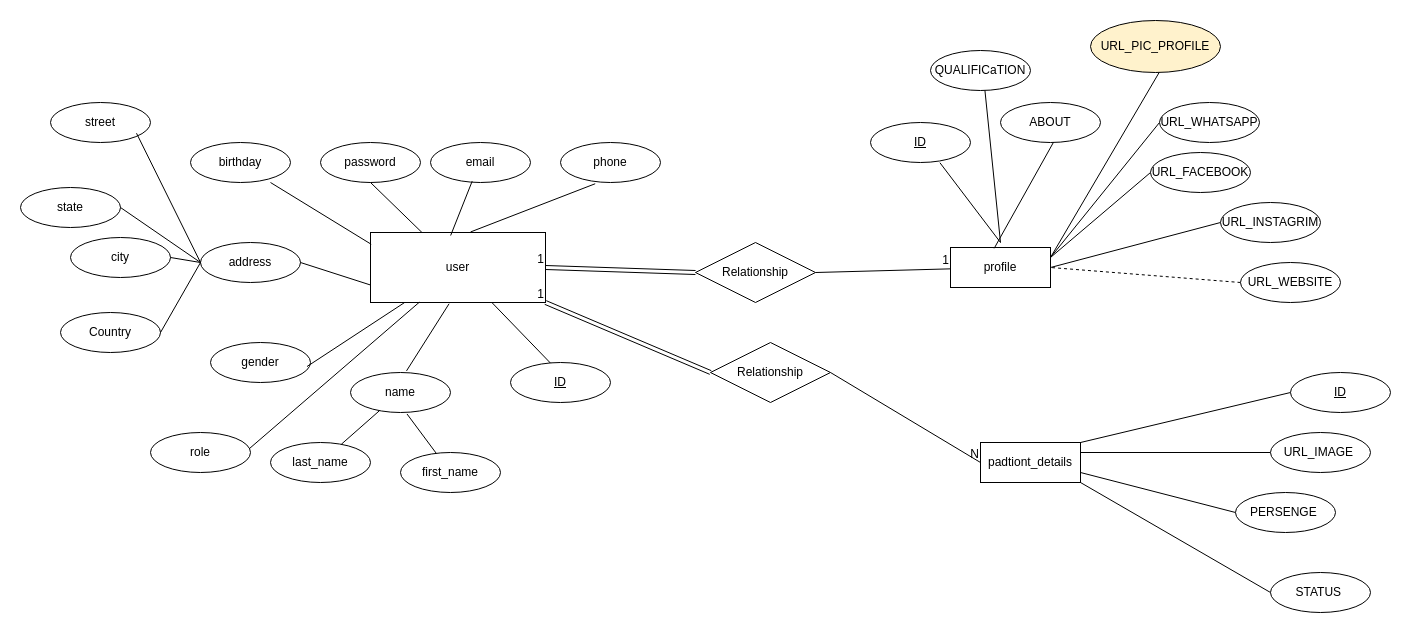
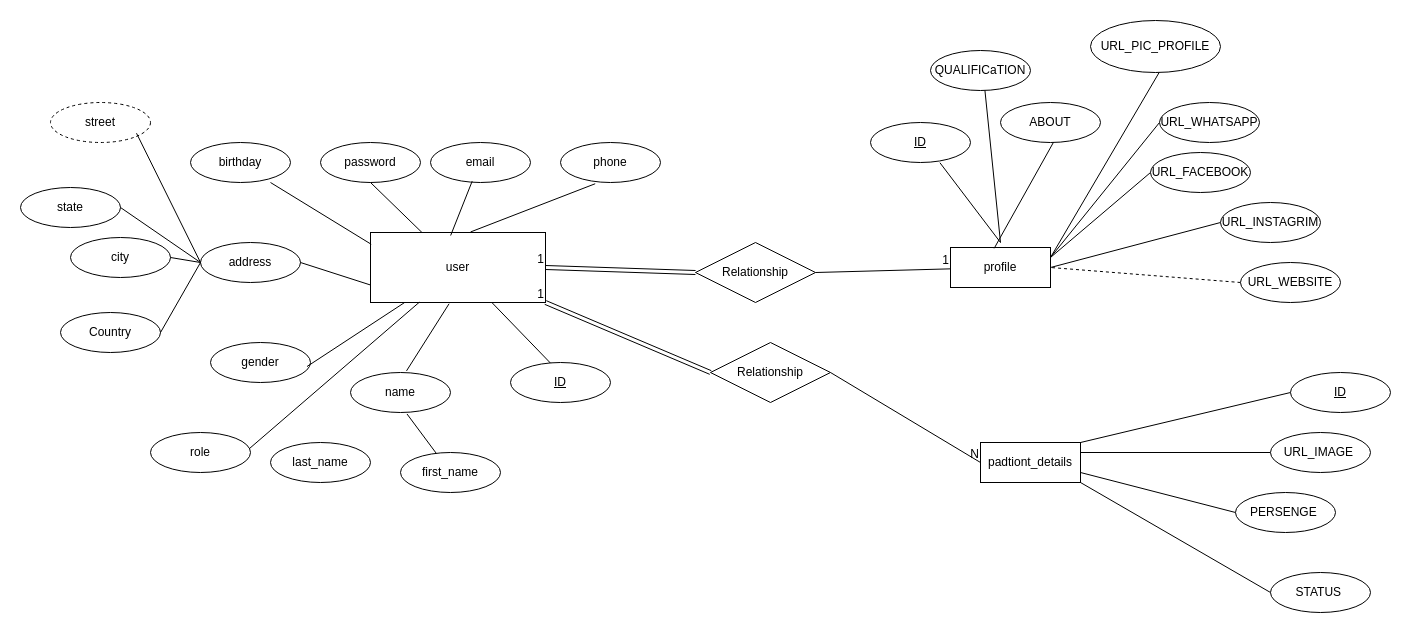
  <mxCell id="0" />
  <mxCell id="1" parent="0" />
  <mxCell id="2" value="user" style="whiteSpace=wrap;html=1;align=center;" parent="1" vertex="1"><mxGeometry x="370" y="232" width="175" height="70" as="geometry" /></mxCell>
  <mxCell id="3" value="profile" style="whiteSpace=wrap;html=1;align=center;" parent="1" vertex="1"><mxGeometry x="950" y="247" width="100" height="40" as="geometry" /></mxCell>
  <mxCell id="4" value="padtiont_details" style="whiteSpace=wrap;html=1;align=center;" parent="1" vertex="1"><mxGeometry x="980" y="442" width="100" height="40" as="geometry" /></mxCell>
  <mxCell id="5" value="ID" style="ellipse;whiteSpace=wrap;html=1;align=center;fontStyle=4;" vertex="1" parent="1"><mxGeometry x="510" y="362" width="100" height="40" as="geometry" /></mxCell>
  <mxCell id="6" value="name" style="ellipse;whiteSpace=wrap;html=1;align=center;" vertex="1" parent="1"><mxGeometry x="350" y="372" width="100" height="40" as="geometry" /></mxCell>
  <mxCell id="7" value="first_name" style="ellipse;whiteSpace=wrap;html=1;align=center;" vertex="1" parent="1"><mxGeometry x="400" y="452" width="100" height="40" as="geometry" /></mxCell>
  <mxCell id="8" value="last_name" style="ellipse;whiteSpace=wrap;html=1;align=center;" vertex="1" parent="1"><mxGeometry y="442" width="100" height="40" as="geometry" x="270" /></mxCell>
  <mxCell id="9" value="gender" style="ellipse;whiteSpace=wrap;html=1;align=center;" vertex="1" parent="1"><mxGeometry x="210" y="342" width="100" height="40" as="geometry" /></mxCell>
  <mxCell id="10" value="phone" style="ellipse;whiteSpace=wrap;html=1;align=center;" vertex="1" parent="1"><mxGeometry x="560" y="142" width="100" height="40" as="geometry" /></mxCell>
  <mxCell id="11" value="birthday" style="ellipse;whiteSpace=wrap;html=1;align=center;" vertex="1" parent="1"><mxGeometry x="190" y="142" width="100" height="40" as="geometry" /></mxCell>
  <mxCell id="12" value="address" style="ellipse;whiteSpace=wrap;html=1;align=center;" vertex="1" parent="1"><mxGeometry x="200" y="242" width="100" height="40" as="geometry" /></mxCell>
  <mxCell id="13" value="Country" style="ellipse;whiteSpace=wrap;html=1;align=center;" vertex="1" parent="1"><mxGeometry x="60" y="312" width="100" height="40" as="geometry" /></mxCell>
  <mxCell id="14" value="city" style="ellipse;whiteSpace=wrap;html=1;align=center;" vertex="1" parent="1"><mxGeometry x="70" y="237" width="100" height="40" as="geometry" /></mxCell>
  <mxCell id="15" value="state" style="ellipse;whiteSpace=wrap;html=1;align=center;" vertex="1" parent="1"><mxGeometry x="20" y="187" width="100" height="40" as="geometry" /></mxCell>
- <mxCell id="16" value="street" style="ellipse;whiteSpace=wrap;html=1;align=center;" vertex="1" parent="1"><mxGeometry x="50" y="102" width="100" height="40" as="geometry" /></mxCell>
+ <mxCell id="16" value="street" style="ellipse;whiteSpace=wrap;html=1;align=center;dashed=1;" vertex="1" parent="1"><mxGeometry x="50" y="102" width="100" height="40" as="geometry" /></mxCell>
  <mxCell id="17" value="email" style="ellipse;whiteSpace=wrap;html=1;align=center;" vertex="1" parent="1"><mxGeometry x="430" y="142" width="100" height="40" as="geometry" /></mxCell>
  <mxCell id="18" value="password" style="ellipse;whiteSpace=wrap;html=1;align=center;" vertex="1" parent="1"><mxGeometry x="320" y="142" width="100" height="40" as="geometry" /></mxCell>
  <mxCell id="19" value="" style="endArrow=none;html=1;rounded=0;entryX=0.401;entryY=0.018;entryDx=0;entryDy=0;entryPerimeter=0;" edge="1" parent="1" source="2" target="5"><mxGeometry relative="1" as="geometry"><mxPoint x="330" y="322" as="sourcePoint" /><mxPoint x="490" y="322" as="targetPoint" /></mxGeometry></mxCell>
  <mxCell id="20" value="" style="endArrow=none;html=1;rounded=0;entryX=0.56;entryY=-0.04;entryDx=0;entryDy=0;entryPerimeter=0;exitX=0.449;exitY=1.018;exitDx=0;exitDy=0;exitPerimeter=0;" edge="1" parent="1" source="2" target="6"><mxGeometry relative="1" as="geometry"><mxPoint x="430" y="322" as="sourcePoint" /><mxPoint x="489" y="383" as="targetPoint" /></mxGeometry></mxCell>
  <mxCell id="21" value="" style="endArrow=none;html=1;rounded=0;exitX=0.565;exitY=1.037;exitDx=0;exitDy=0;exitPerimeter=0;" edge="1" parent="1" source="6" target="7"><mxGeometry relative="1" as="geometry"><mxPoint x="460" y="351" as="sourcePoint" /><mxPoint x="519" y="412" as="targetPoint" /></mxGeometry></mxCell>
- <mxCell id="22" value="" style="endArrow=none;html=1;rounded=0;" edge="1" parent="1" source="6" target="8"><mxGeometry relative="1" as="geometry"><mxPoint x="330.5" y="412" as="sourcePoint" /><mxPoint x="389.5" y="473" as="targetPoint" /></mxGeometry></mxCell>
  <mxCell id="23" value="" style="endArrow=none;html=1;rounded=0;exitX=0.965;exitY=0.601;exitDx=0;exitDy=0;exitPerimeter=0;" edge="1" parent="1" source="9" target="2"><mxGeometry relative="1" as="geometry"><mxPoint x="220" y="332" as="sourcePoint" /><mxPoint x="380" y="332" as="targetPoint" /></mxGeometry></mxCell>
  <mxCell id="24" value="" style="endArrow=none;html=1;rounded=0;entryX=0;entryY=0.75;entryDx=0;entryDy=0;exitX=1;exitY=0.5;exitDx=0;exitDy=0;" edge="1" parent="1" source="12" target="2"><mxGeometry relative="1" as="geometry"><mxPoint x="200" y="312" as="sourcePoint" /><mxPoint x="360" y="312" as="targetPoint" /></mxGeometry></mxCell>
  <mxCell id="25" value="" style="endArrow=none;html=1;rounded=0;exitX=1;exitY=0.5;exitDx=0;exitDy=0;entryX=0;entryY=0.5;entryDx=0;entryDy=0;" edge="1" parent="1" source="13" target="12"><mxGeometry relative="1" as="geometry"><mxPoint x="160" y="302" as="sourcePoint" /><mxPoint x="320" y="302" as="targetPoint" /></mxGeometry></mxCell>
  <mxCell id="26" value="" style="endArrow=none;html=1;rounded=0;exitX=1;exitY=0.5;exitDx=0;exitDy=0;entryX=0;entryY=0.5;entryDx=0;entryDy=0;" edge="1" parent="1" source="14" target="12"><mxGeometry relative="1" as="geometry"><mxPoint x="170" y="342" as="sourcePoint" /><mxPoint x="210" y="272" as="targetPoint" /></mxGeometry></mxCell>
  <mxCell id="27" value="" style="endArrow=none;html=1;rounded=0;exitX=1;exitY=0.5;exitDx=0;exitDy=0;entryX=0;entryY=0.5;entryDx=0;entryDy=0;" edge="1" parent="1" source="15" target="12"><mxGeometry relative="1" as="geometry"><mxPoint x="180" y="352" as="sourcePoint" /><mxPoint x="220" y="282" as="targetPoint" /></mxGeometry></mxCell>
  <mxCell id="28" value="" style="endArrow=none;html=1;rounded=0;exitX=0.86;exitY=0.768;exitDx=0;exitDy=0;exitPerimeter=0;entryX=0;entryY=0.5;entryDx=0;entryDy=0;" edge="1" parent="1" source="16" target="12"><mxGeometry relative="1" as="geometry"><mxPoint x="190" y="362" as="sourcePoint" /><mxPoint x="200" y="252" as="targetPoint" /></mxGeometry></mxCell>
  <mxCell id="29" value="" style="endArrow=none;html=1;rounded=0;exitX=0.8;exitY=1;exitDx=0;exitDy=0;entryX=0.004;entryY=0.168;entryDx=0;entryDy=0;entryPerimeter=0;exitPerimeter=0;" edge="1" parent="1" source="11" target="2"><mxGeometry relative="1" as="geometry"><mxPoint x="200" y="372" as="sourcePoint" /><mxPoint x="240" y="302" as="targetPoint" /></mxGeometry></mxCell>
  <mxCell id="30" value="" style="endArrow=none;html=1;rounded=0;exitX=0.5;exitY=1;exitDx=0;exitDy=0;" edge="1" parent="1" source="18" target="2"><mxGeometry relative="1" as="geometry"><mxPoint x="360" y="202" as="sourcePoint" /><mxPoint x="520" y="202" as="targetPoint" /></mxGeometry></mxCell>
  <mxCell id="31" value="" style="endArrow=none;html=1;rounded=0;exitX=0.417;exitY=0.967;exitDx=0;exitDy=0;exitPerimeter=0;entryX=0.458;entryY=0.043;entryDx=0;entryDy=0;entryPerimeter=0;" edge="1" parent="1" source="17" target="2"><mxGeometry relative="1" as="geometry"><mxPoint x="470" y="202" as="sourcePoint" /><mxPoint x="630" y="202" as="targetPoint" /></mxGeometry></mxCell>
  <mxCell id="32" value="" style="endArrow=none;html=1;rounded=0;exitX=0.347;exitY=1.031;exitDx=0;exitDy=0;exitPerimeter=0;entryX=0.572;entryY=-0.008;entryDx=0;entryDy=0;entryPerimeter=0;" edge="1" parent="1" source="10" target="2"><mxGeometry relative="1" as="geometry"><mxPoint x="570" y="202" as="sourcePoint" /><mxPoint x="730" y="202" as="targetPoint" /></mxGeometry></mxCell>
  <mxCell id="33" value="Relationship" style="shape=rhombus;perimeter=rhombusPerimeter;whiteSpace=wrap;html=1;align=center;" vertex="1" parent="1"><mxGeometry x="695" y="242" width="120" height="60" as="geometry" /></mxCell>
  <mxCell id="34" value="" style="shape=link;html=1;rounded=0;exitX=0;exitY=0.5;exitDx=0;exitDy=0;entryX=1;entryY=0.5;entryDx=0;entryDy=0;" edge="1" parent="1" source="33" target="2"><mxGeometry relative="1" as="geometry"><mxPoint x="660" y="392" as="sourcePoint" /><mxPoint x="820" y="392" as="targetPoint" /></mxGeometry></mxCell>
  <mxCell id="35" value="1" style="resizable=0;html=1;whiteSpace=wrap;align=right;verticalAlign=bottom;" connectable="0" vertex="1" parent="34"><mxGeometry x="1" relative="1" as="geometry" /></mxCell>
  <mxCell id="36" value="" style="endArrow=none;html=1;rounded=0;exitX=1;exitY=0.5;exitDx=0;exitDy=0;" edge="1" parent="1" source="33" target="3"><mxGeometry relative="1" as="geometry"><mxPoint x="790" y="372" as="sourcePoint" /><mxPoint x="950" y="372" as="targetPoint" /></mxGeometry></mxCell>
  <mxCell id="37" value="1" style="resizable=0;html=1;whiteSpace=wrap;align=right;verticalAlign=bottom;" connectable="0" vertex="1" parent="36"><mxGeometry x="1" relative="1" as="geometry" /></mxCell>
  <mxCell id="38" value="Relationship" style="shape=rhombus;perimeter=rhombusPerimeter;whiteSpace=wrap;html=1;align=center;" vertex="1" parent="1"><mxGeometry x="710" y="342" width="120" height="60" as="geometry" /></mxCell>
  <mxCell id="39" value="" style="endArrow=none;html=1;rounded=0;exitX=1;exitY=0.5;exitDx=0;exitDy=0;entryX=0;entryY=0.5;entryDx=0;entryDy=0;" edge="1" parent="1" source="38" target="4"><mxGeometry relative="1" as="geometry"><mxPoint x="580" y="522" as="sourcePoint" /><mxPoint x="740" y="522" as="targetPoint" /></mxGeometry></mxCell>
  <mxCell id="40" value="N" style="resizable=0;html=1;whiteSpace=wrap;align=right;verticalAlign=bottom;" connectable="0" vertex="1" parent="39"><mxGeometry x="1" relative="1" as="geometry" /></mxCell>
  <mxCell id="41" value="" style="shape=link;html=1;rounded=0;exitX=0;exitY=0.5;exitDx=0;exitDy=0;entryX=1;entryY=1;entryDx=0;entryDy=0;" edge="1" parent="1" source="38" target="2"><mxGeometry relative="1" as="geometry"><mxPoint x="570" y="472" as="sourcePoint" /><mxPoint x="730" y="472" as="targetPoint" /></mxGeometry></mxCell>
  <mxCell id="42" value="1" style="resizable=0;html=1;whiteSpace=wrap;align=right;verticalAlign=bottom;" connectable="0" vertex="1" parent="41"><mxGeometry x="1" relative="1" as="geometry" /></mxCell>
  <mxCell id="43" value="role" style="ellipse;whiteSpace=wrap;html=1;align=center;" vertex="1" parent="1"><mxGeometry x="150" y="432" width="100" height="40" as="geometry" /></mxCell>
  <mxCell id="44" value="" style="endArrow=none;html=1;rounded=0;exitX=0.986;exitY=0.409;exitDx=0;exitDy=0;exitPerimeter=0;entryX=0.279;entryY=0.996;entryDx=0;entryDy=0;entryPerimeter=0;" edge="1" parent="1" source="43" target="2"><mxGeometry relative="1" as="geometry"><mxPoint x="210" y="542" as="sourcePoint" /><mxPoint x="370" y="542" as="targetPoint" /></mxGeometry></mxCell>
  <mxCell id="45" value="ID" style="ellipse;whiteSpace=wrap;html=1;align=center;fontStyle=4;" vertex="1" parent="1"><mxGeometry x="870" y="122" width="100" height="40" as="geometry" /></mxCell>
  <mxCell id="46" value="" style="endArrow=none;html=1;rounded=0;exitX=0.694;exitY=1.005;exitDx=0;exitDy=0;exitPerimeter=0;" edge="1" parent="1" source="45"><mxGeometry relative="1" as="geometry"><mxPoint x="780" y="182" as="sourcePoint" /><mxPoint x="1000" y="242" as="targetPoint" /></mxGeometry></mxCell>
  <mxCell id="47" value="" style="endArrow=none;html=1;rounded=0;exitX=0.542;exitY=0.941;exitDx=0;exitDy=0;exitPerimeter=0;entryX=0.437;entryY=0.021;entryDx=0;entryDy=0;entryPerimeter=0;" edge="1" parent="1" source="48" target="3"><mxGeometry relative="1" as="geometry"><mxPoint x="1059.4" y="150.2" as="sourcePoint" /><mxPoint x="990" y="242" as="targetPoint" /></mxGeometry></mxCell>
  <mxCell id="48" value="ABOUT" style="ellipse;whiteSpace=wrap;html=1;align=center;" vertex="1" parent="1"><mxGeometry x="1000" y="102" width="100" height="40" as="geometry" /></mxCell>
  <mxCell id="49" value="" style="endArrow=none;html=1;rounded=0;exitX=0.542;exitY=0.941;exitDx=0;exitDy=0;exitPerimeter=0;" edge="1" parent="1" source="50"><mxGeometry relative="1" as="geometry"><mxPoint x="1185.4" y="180.2" as="sourcePoint" /><mxPoint x="1000" y="242" as="targetPoint" /></mxGeometry></mxCell>
  <mxCell id="50" value="QUALIFICaTION" style="ellipse;whiteSpace=wrap;html=1;align=center;" vertex="1" parent="1"><mxGeometry x="930" y="50" width="100" height="40" as="geometry" /></mxCell>
  <mxCell id="51" value="" style="endArrow=none;html=1;rounded=0;exitX=0;exitY=0.5;exitDx=0;exitDy=0;entryX=1;entryY=0.5;entryDx=0;entryDy=0;dashed=1;" edge="1" parent="1" source="52" target="3"><mxGeometry relative="1" as="geometry"><mxPoint x="1225.4" y="264.2" as="sourcePoint" /><mxPoint x="1160" y="362" as="targetPoint" /></mxGeometry></mxCell>
  <mxCell id="52" value="URL_WEBSITE" style="ellipse;whiteSpace=wrap;html=1;align=center;" vertex="1" parent="1"><mxGeometry x="1240" y="262" width="100" height="40" as="geometry" /></mxCell>
  <mxCell id="53" value="" style="endArrow=none;html=1;rounded=0;exitX=0;exitY=0.5;exitDx=0;exitDy=0;entryX=1;entryY=0.25;entryDx=0;entryDy=0;" edge="1" parent="1" source="54" target="3"><mxGeometry relative="1" as="geometry"><mxPoint x="1205.4" y="200.2" as="sourcePoint" /><mxPoint x="1140" y="298" as="targetPoint" /></mxGeometry></mxCell>
  <mxCell id="54" value="URL_FACEBOOK" style="ellipse;whiteSpace=wrap;html=1;align=center;" vertex="1" parent="1"><mxGeometry x="1150" y="152" width="100" height="40" as="geometry" /></mxCell>
  <mxCell id="55" value="" style="endArrow=none;html=1;rounded=0;exitX=0.542;exitY=0.941;exitDx=0;exitDy=0;exitPerimeter=0;entryX=1;entryY=0.25;entryDx=0;entryDy=0;" edge="1" parent="1" source="56" target="3"><mxGeometry relative="1" as="geometry"><mxPoint x="1215.4" y="210.2" as="sourcePoint" /><mxPoint x="1150" y="308" as="targetPoint" /></mxGeometry></mxCell>
- <mxCell id="56" value="URL_PIC_PROFILE" style="ellipse;whiteSpace=wrap;html=1;align=center;fillColor=#fff2cc;" vertex="1" parent="1"><mxGeometry x="1090" y="20" width="130" height="52" as="geometry" /></mxCell>
+ <mxCell id="56" value="URL_PIC_PROFILE" style="ellipse;whiteSpace=wrap;html=1;align=center;" vertex="1" parent="1"><mxGeometry x="1090" y="20" width="130" height="52" as="geometry" /></mxCell>
  <mxCell id="57" value="" style="endArrow=none;html=1;rounded=0;exitX=0;exitY=0.5;exitDx=0;exitDy=0;entryX=1;entryY=0.25;entryDx=0;entryDy=0;" edge="1" parent="1" source="58" target="3"><mxGeometry relative="1" as="geometry"><mxPoint x="1225.4" y="220.2" as="sourcePoint" /><mxPoint x="1160" y="318" as="targetPoint" /></mxGeometry></mxCell>
  <mxCell id="58" value="URL_WHATSAPP" style="ellipse;whiteSpace=wrap;html=1;align=center;" vertex="1" parent="1"><mxGeometry x="1159" y="102" width="100" height="40" as="geometry" /></mxCell>
  <mxCell id="59" value="" style="endArrow=none;html=1;rounded=0;exitX=0;exitY=0.5;exitDx=0;exitDy=0;entryX=1;entryY=0.5;entryDx=0;entryDy=0;" edge="1" parent="1" source="60" target="3"><mxGeometry relative="1" as="geometry"><mxPoint x="1218.4" y="367.2" as="sourcePoint" /><mxPoint x="1153" y="465" as="targetPoint" /></mxGeometry></mxCell>
  <mxCell id="60" value="URL_INSTAGRIM" style="ellipse;whiteSpace=wrap;html=1;align=center;" vertex="1" parent="1"><mxGeometry x="1220" y="202" width="100" height="40" as="geometry" /></mxCell>
  <mxCell id="61" value="" style="endArrow=none;html=1;rounded=0;exitX=0;exitY=0.5;exitDx=0;exitDy=0;entryX=1;entryY=0;entryDx=0;entryDy=0;" edge="1" parent="1" source="68" target="4"><mxGeometry relative="1" as="geometry"><mxPoint x="1270" y="402" as="sourcePoint" /><mxPoint x="1080" y="387" as="targetPoint" /></mxGeometry></mxCell>
  <mxCell id="62" value="" style="endArrow=none;html=1;rounded=0;exitX=0;exitY=0.5;exitDx=0;exitDy=0;entryX=1;entryY=0.25;entryDx=0;entryDy=0;" edge="1" parent="1" source="63" target="4"><mxGeometry relative="1" as="geometry"><mxPoint x="1255.4" y="434.2" as="sourcePoint" /><mxPoint x="1080" y="437" as="targetPoint" /></mxGeometry></mxCell>
  <mxCell id="63" value="URL_IMAGE&amp;nbsp;" style="ellipse;whiteSpace=wrap;html=1;align=center;" vertex="1" parent="1"><mxGeometry x="1270" y="432" width="100" height="40" as="geometry" /></mxCell>
  <mxCell id="64" value="" style="endArrow=none;html=1;rounded=0;exitX=0;exitY=0.5;exitDx=0;exitDy=0;entryX=1;entryY=0.75;entryDx=0;entryDy=0;" edge="1" parent="1" source="65" target="4"><mxGeometry relative="1" as="geometry"><mxPoint x="1265.4" y="494.2" as="sourcePoint" /><mxPoint x="1090" y="497" as="targetPoint" /></mxGeometry></mxCell>
  <mxCell id="65" value="PERSENGE&amp;nbsp;" style="ellipse;whiteSpace=wrap;html=1;align=center;" vertex="1" parent="1"><mxGeometry x="1235" y="492" width="100" height="40" as="geometry" /></mxCell>
  <mxCell id="66" value="" style="endArrow=none;html=1;rounded=0;exitX=0;exitY=0.5;exitDx=0;exitDy=0;entryX=1;entryY=1;entryDx=0;entryDy=0;" edge="1" parent="1" source="67" target="4"><mxGeometry relative="1" as="geometry"><mxPoint x="1255.4" y="574.2" as="sourcePoint" /><mxPoint x="1080" y="577" as="targetPoint" /></mxGeometry></mxCell>
  <mxCell id="67" value="STATUS&amp;nbsp;" style="ellipse;whiteSpace=wrap;html=1;align=center;" vertex="1" parent="1"><mxGeometry x="1270" y="572" width="100" height="40" as="geometry" /></mxCell>
  <mxCell id="68" value="ID" style="ellipse;whiteSpace=wrap;html=1;align=center;fontStyle=4;" vertex="1" parent="1"><mxGeometry x="1290" y="372" width="100" height="40" as="geometry" /></mxCell>
